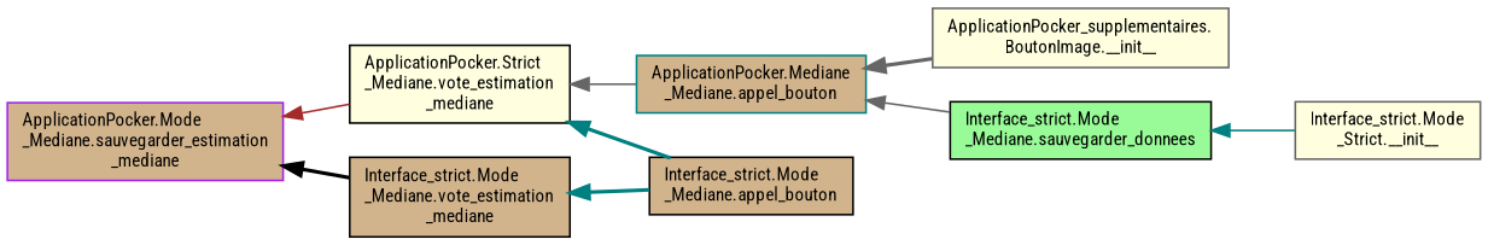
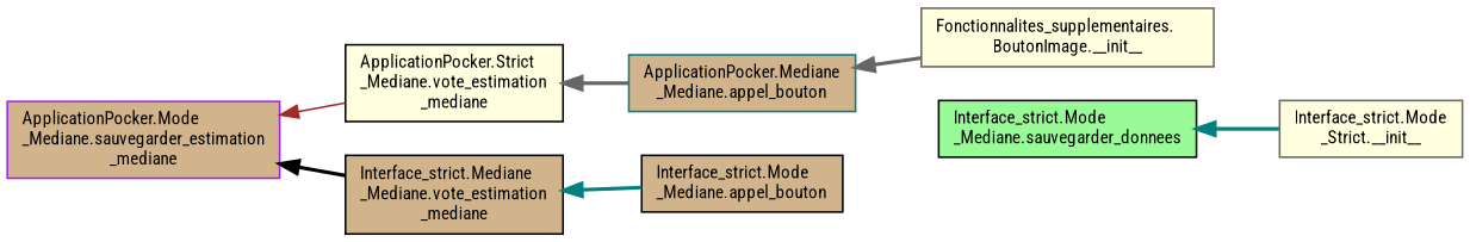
  digraph {
    fontname="Roboto Condensed"
    rankdir=LR
    node [color=black fillcolor=tan fontname="Roboto Condensed" fontsize=10 shape=record style=filled]
    edge [color=gray40 dir=back fontname="Roboto Condensed" fontsize=10 labelfontname=Helvetica labelfontsize=10 style=bold]
    n1 [color=purple fontcolor=black height=0.2 label="ApplicationPocker.Mode\l_Mediane.sauvegarder_estimation\l_mediane" width=0.4]
    n2 [fillcolor=lightyellow height=0.2 label="ApplicationPocker.Strict\l_Mediane.vote_estimation\l_mediane" width=0.4]
-   n3 [height=0.2 label="Interface_strict.Mode\l_Mediane.vote_estimation\l_mediane" width=0.4]
+   n3 [height=0.2 label="Interface_strict.Mediane\l_Mediane.vote_estimation\l_mediane" width=0.4]
    n4 [color=teal height=0.2 label="ApplicationPocker.Mediane\l_Mediane.appel_bouton" width=0.4]
    n5 [height=0.2 label="Interface_strict.Mode\l_Mediane.appel_bouton" width=0.4]
-   n6 [color=gray40 fillcolor=lightyellow height=0.2 label="ApplicationPocker_supplementaires.\lBoutonImage.__init__" width=0.4]
+   n6 [color=gray40 fillcolor=lightyellow height=0.2 label="Fonctionnalites_supplementaires.\lBoutonImage.__init__" width=0.4]
    n7 [fillcolor=palegreen height=0.2 label="Interface_strict.Mode\l_Mediane.sauvegarder_donnees" width=0.4]
    n8 [color=gray40 fillcolor=lightyellow height=0.2 label="Interface_strict.Mode\l_Strict.__init__" width=0.4]
    n1 -> n2 [color=brown style=solid]
    n1 -> n3 [color=black]
-   n2 -> n4 [style=solid]
-   n2 -> n5 [color=teal]
+   n2 -> n4
    n3 -> n5 [color=teal]
    n4 -> n6
-   n4 -> n7 [style=solid]
-   n7 -> n8 [color=teal style=solid]
+   n7 -> n8 [color=teal]
  }
